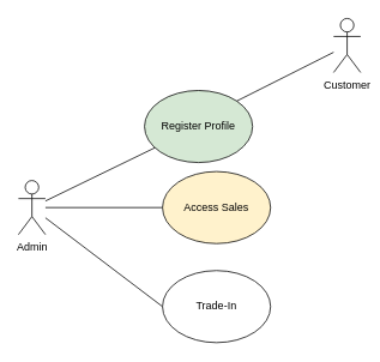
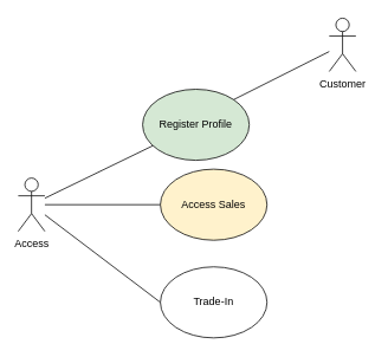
  <mxCell id="0" />
  <mxCell id="1" parent="0" />
  <mxCell id="2" style="rounded=0;orthogonalLoop=1;jettySize=auto;html=1;endArrow=none;endFill=0;" parent="1" source="5" target="6" edge="1"><mxGeometry relative="1" as="geometry" /></mxCell>
  <mxCell id="3" style="edgeStyle=none;rounded=0;orthogonalLoop=1;jettySize=auto;html=1;entryX=0;entryY=0.5;entryDx=0;entryDy=0;endArrow=none;endFill=0;" edge="1" parent="1" source="5" target="9"><mxGeometry relative="1" as="geometry" /></mxCell>
  <mxCell id="4" style="edgeStyle=none;rounded=0;orthogonalLoop=1;jettySize=auto;html=1;endArrow=none;endFill=0;" edge="1" parent="1" source="5" target="10"><mxGeometry relative="1" as="geometry" /></mxCell>
- <mxCell id="5" value="Admin&lt;br&gt;" style="shape=umlActor;verticalLabelPosition=bottom;verticalAlign=top;html=1;outlineConnect=0;" parent="1" vertex="1"><mxGeometry x="20" y="200" width="30" height="60" as="geometry" /></mxCell>
+ <mxCell id="5" value="Access&lt;br&gt;" style="shape=umlActor;verticalLabelPosition=bottom;verticalAlign=top;html=1;outlineConnect=0;" parent="1" vertex="1"><mxGeometry x="20" y="200" width="30" height="60" as="geometry" /></mxCell>
  <mxCell id="6" value="Register Profile" style="ellipse;whiteSpace=wrap;html=1;fillColor=#d5e8d4;" parent="1" vertex="1"><mxGeometry x="160" y="100" width="120" height="80" as="geometry" /></mxCell>
  <mxCell id="7" style="rounded=0;orthogonalLoop=1;jettySize=auto;html=1;entryX=1;entryY=0;entryDx=0;entryDy=0;endArrow=none;endFill=0;" edge="1" parent="1" source="8" target="6"><mxGeometry relative="1" as="geometry" /></mxCell>
  <mxCell id="8" value="Customer&lt;br&gt;" style="shape=umlActor;verticalLabelPosition=bottom;verticalAlign=top;html=1;outlineConnect=0;" vertex="1" parent="1"><mxGeometry x="370" y="20" width="30" height="60" as="geometry" /></mxCell>
  <mxCell id="9" value="Trade-In" style="ellipse;whiteSpace=wrap;html=1;" vertex="1" parent="1"><mxGeometry x="180" y="300" width="120" height="80" as="geometry" /></mxCell>
  <mxCell id="10" value="Access Sales" style="ellipse;whiteSpace=wrap;html=1;fillColor=#fff2cc;" vertex="1" parent="1"><mxGeometry x="180" y="190" width="120" height="80" as="geometry" /></mxCell>
